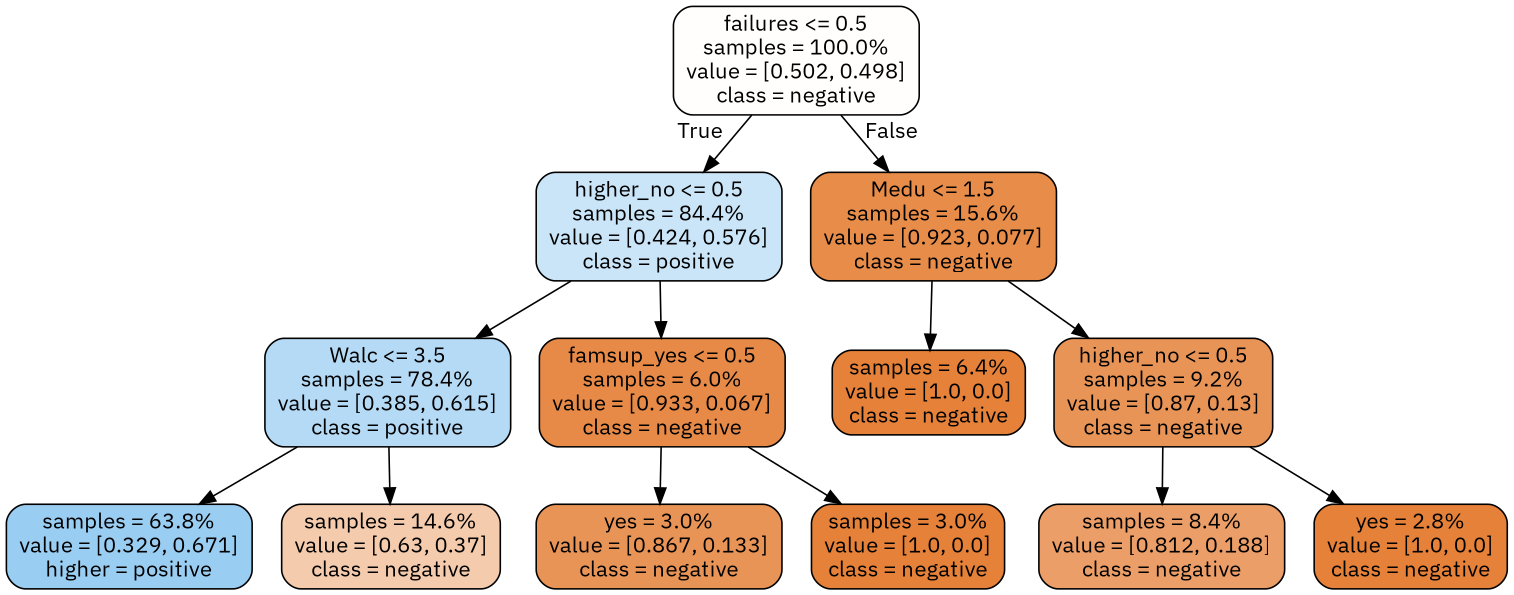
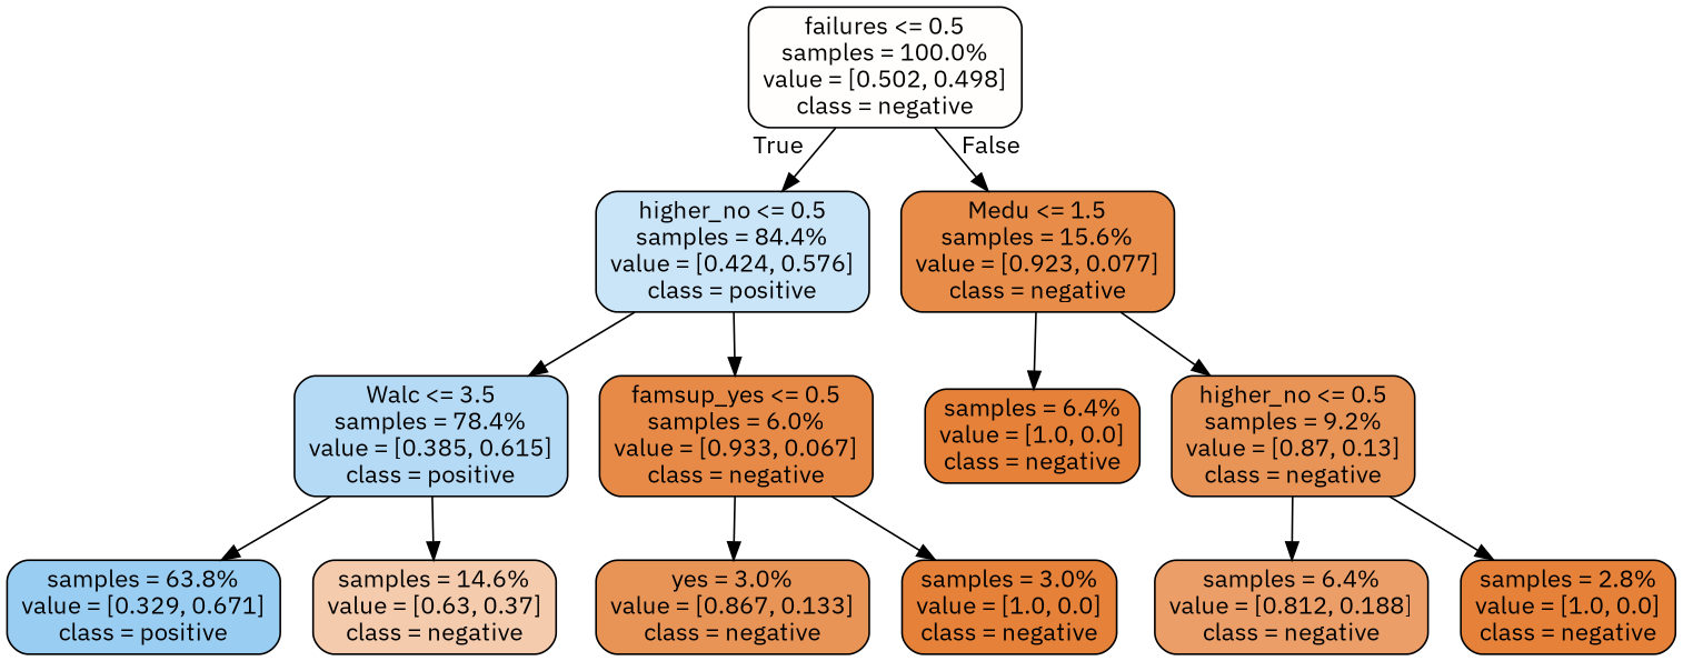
  digraph {
    fontname="IBM Plex Sans"
    node [color=black fillcolor="#e58139" fontname="IBM Plex Sans" shape=box style="filled, rounded"]
    edge [fontname="IBM Plex Sans"]
    n1 [fillcolor="#fffefd" label="failures <= 0.5\nsamples = 100.0%\nvalue = [0.502, 0.498]\nclass = negative"]
    n2 [fillcolor="#cbe5f8" label="higher_no <= 0.5\nsamples = 84.4%\nvalue = [0.424, 0.576]\nclass = positive"]
    n3 [fillcolor="#e78c49" label="Medu <= 1.5\nsamples = 15.6%\nvalue = [0.923, 0.077]\nclass = negative"]
    n4 [fillcolor="#b5daf5" label="Walc <= 3.5\nsamples = 78.4%\nvalue = [0.385, 0.615]\nclass = positive"]
    n5 [fillcolor="#e78a47" label="famsup_yes <= 0.5\nsamples = 6.0%\nvalue = [0.933, 0.067]\nclass = negative"]
    n6 [label="samples = 6.4%\nvalue = [1.0, 0.0]\nclass = negative"]
    n7 [fillcolor="#e99457" label="higher_no <= 0.5\nsamples = 9.2%\nvalue = [0.87, 0.13]\nclass = negative"]
-   n8 [fillcolor="#9acdf2" label="samples = 63.8%\nvalue = [0.329, 0.671]\nhigher = positive"]
+   n8 [fillcolor="#9acdf2" label="samples = 63.8%\nvalue = [0.329, 0.671]\nclass = positive"]
    n9 [fillcolor="#f4cbad" label="samples = 14.6%\nvalue = [0.63, 0.37]\nclass = negative"]
    n10 [fillcolor="#e99457" label="yes = 3.0%\nvalue = [0.867, 0.133]\nclass = negative"]
    n11 [label="samples = 3.0%\nvalue = [1.0, 0.0]\nclass = negative"]
-   n12 [fillcolor="#eb9e67" label="samples = 8.4%\nvalue = [0.812, 0.188]\nclass = negative"]
-   n13 [label="yes = 2.8%\nvalue = [1.0, 0.0]\nclass = negative"]
+   n12 [fillcolor="#eb9e67" label="samples = 6.4%\nvalue = [0.812, 0.188]\nclass = negative"]
+   n13 [label="samples = 2.8%\nvalue = [1.0, 0.0]\nclass = negative"]
    n1 -> n2 [headlabel=True labelangle=45 labeldistance=2.5]
    n1 -> n3 [headlabel=False labelangle=-45 labeldistance=2.5]
    n2 -> n4
    n2 -> n5
    n3 -> n6
    n3 -> n7
    n4 -> n8
    n4 -> n9
    n5 -> n10
    n5 -> n11
    n7 -> n12
    n7 -> n13
  }
